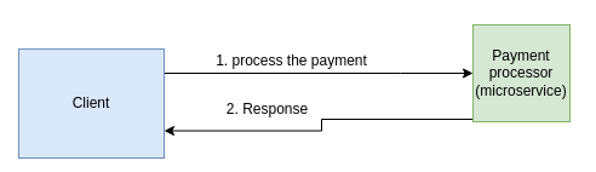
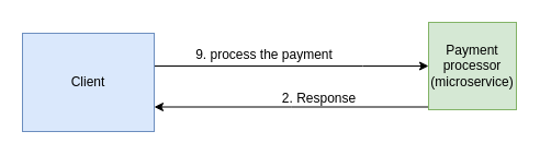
  <mxCell id="0" />
  <mxCell id="1" parent="0" />
  <mxCell id="2" style="edgeStyle=orthogonalEdgeStyle;rounded=0;orthogonalLoop=1;jettySize=auto;html=1;exitX=1;exitY=0.5;exitDx=0;exitDy=0;" parent="1" source="3" target="5" edge="1"><mxGeometry relative="1" as="geometry"><Array as="points"><mxPoint x="330" y="60" /><mxPoint x="330" y="60" /></Array></mxGeometry></mxCell>
- <mxCell id="3" value="Client" style="rounded=0;whiteSpace=wrap;html=1;fillColor=#dae8fc;strokeColor=#6c8ebf;" parent="1" vertex="1"><mxGeometry x="15" y="40" width="120" height="90" as="geometry" /></mxCell>
+ <mxCell id="3" value="Client" style="rounded=0;whiteSpace=wrap;html=1;fillColor=#dae8fc;strokeColor=#6c8ebf;" parent="1" vertex="1"><mxGeometry x="20" y="30" width="120" height="90" as="geometry" /></mxCell>
  <mxCell id="4" style="edgeStyle=orthogonalEdgeStyle;rounded=0;orthogonalLoop=1;jettySize=auto;html=1;entryX=1;entryY=0.75;entryDx=0;entryDy=0;" parent="1" source="5" target="3" edge="1"><mxGeometry relative="1" as="geometry"><mxPoint x="220" y="170" as="targetPoint" /><Array as="points"><mxPoint x="265" y="98" /></Array></mxGeometry></mxCell>
  <mxCell id="5" value="Payment processor (microservice)" style="whiteSpace=wrap;html=1;aspect=fixed;fillColor=#d5e8d4;strokeColor=#82b366;" parent="1" vertex="1"><mxGeometry x="390" y="20" width="80" height="80" as="geometry" /></mxCell>
- <mxCell id="6" value="1. process the payment" style="text;html=1;align=center;verticalAlign=middle;resizable=0;points=[];autosize=1;" parent="1" vertex="1"><mxGeometry x="170" y="40" width="140" height="20" as="geometry" /></mxCell>
- <mxCell id="7" value="2. Response" style="text;html=1;align=center;verticalAlign=middle;resizable=0;points=[];autosize=1;" parent="1" vertex="1"><mxGeometry x="180" y="80" width="80" height="20" as="geometry" /></mxCell>
+ <mxCell id="6" value="9. process the payment" style="text;html=1;align=center;verticalAlign=middle;resizable=0;points=[];autosize=1;" parent="1" vertex="1"><mxGeometry x="170" y="40" width="140" height="20" as="geometry" /></mxCell>
+ <mxCell id="7" value="2. Response" style="text;html=1;align=center;verticalAlign=middle;resizable=0;points=[];autosize=1;" parent="1" vertex="1"><mxGeometry x="250" y="80" width="80" height="20" as="geometry" /></mxCell>
